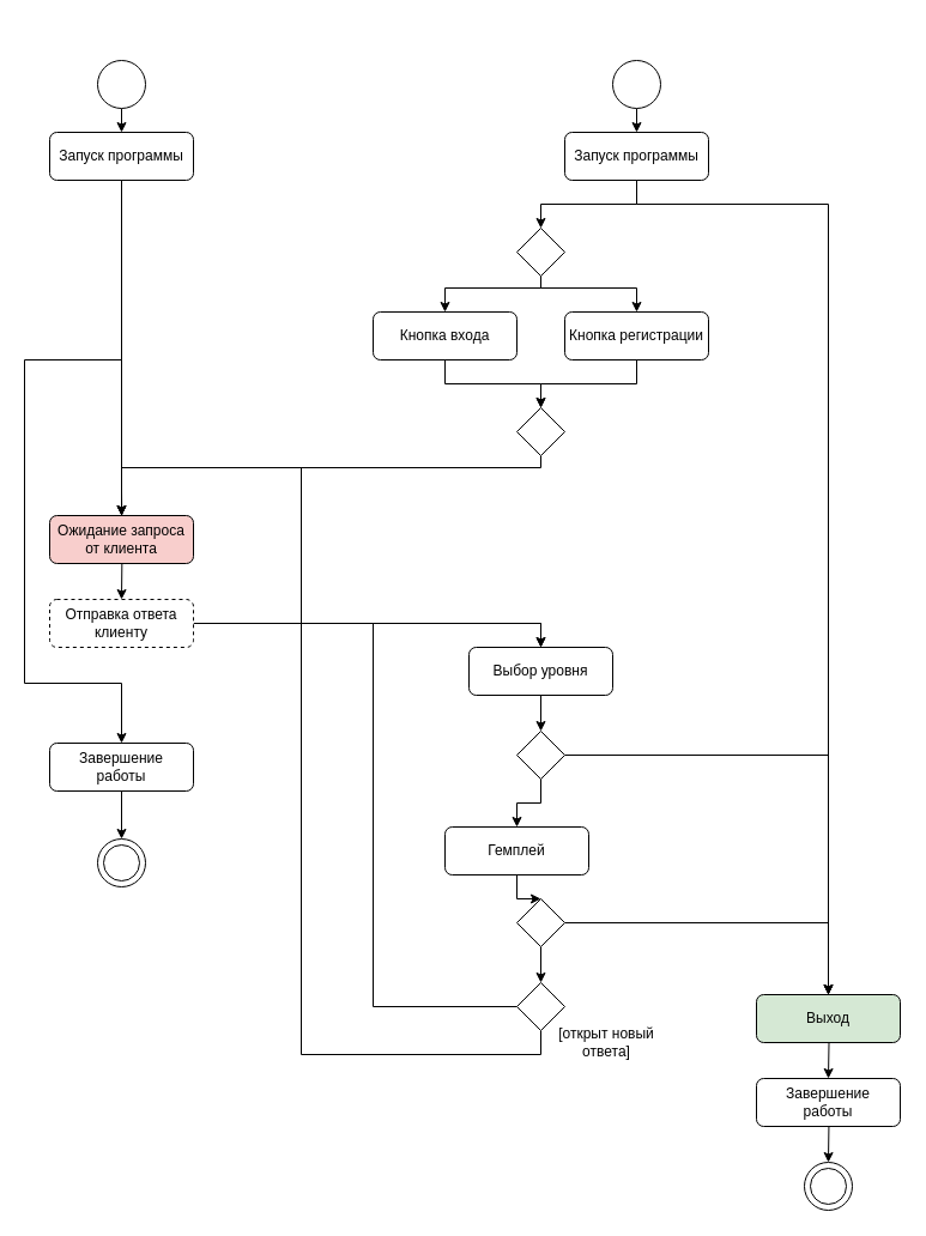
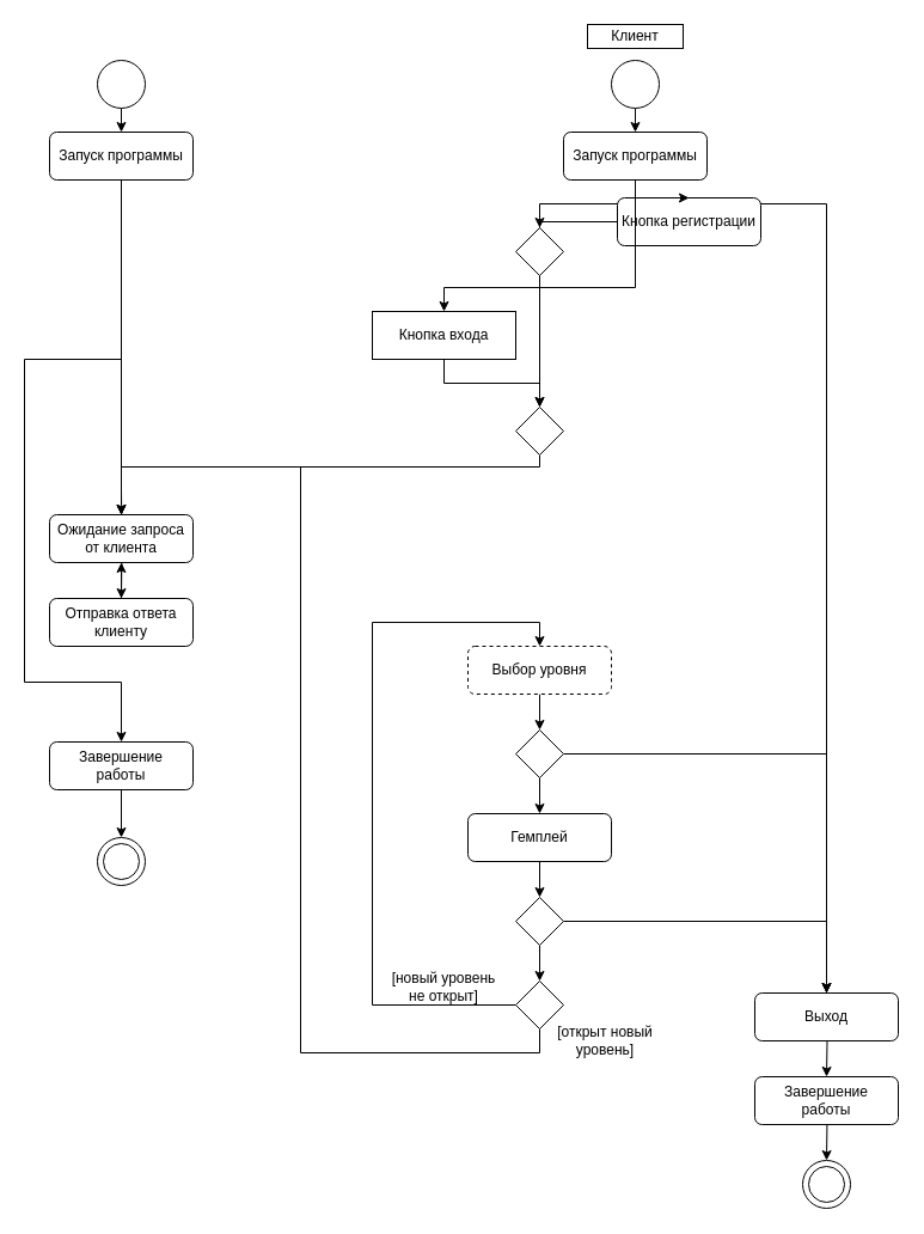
  <mxCell id="0" />
  <mxCell id="1" parent="0" />
+ <mxCell id="2" value="Клиент" style="rounded=0;whiteSpace=wrap;html=1;" parent="1" vertex="1"><mxGeometry x="491" y="20" width="80" height="20" as="geometry" /></mxCell>
  <mxCell id="3" style="edgeStyle=orthogonalEdgeStyle;rounded=0;orthogonalLoop=1;jettySize=auto;html=1;exitX=0.5;exitY=1;exitDx=0;exitDy=0;entryX=0.5;entryY=0;entryDx=0;entryDy=0;" parent="1" source="4" target="8" edge="1"><mxGeometry relative="1" as="geometry" /></mxCell>
  <mxCell id="4" value="" style="ellipse;whiteSpace=wrap;html=1;" parent="1" vertex="1"><mxGeometry x="81" y="50" width="40" height="40" as="geometry" /></mxCell>
  <mxCell id="5" style="edgeStyle=orthogonalEdgeStyle;rounded=0;orthogonalLoop=1;jettySize=auto;html=1;exitX=0.5;exitY=1;exitDx=0;exitDy=0;entryX=0.5;entryY=0;entryDx=0;entryDy=0;" parent="1" source="6" target="11" edge="1"><mxGeometry relative="1" as="geometry" /></mxCell>
  <mxCell id="6" value="" style="ellipse;whiteSpace=wrap;html=1;" parent="1" vertex="1"><mxGeometry x="511" y="50" width="40" height="40" as="geometry" /></mxCell>
  <mxCell id="7" style="edgeStyle=orthogonalEdgeStyle;rounded=0;orthogonalLoop=1;jettySize=auto;html=1;exitX=0.5;exitY=1;exitDx=0;exitDy=0;entryX=0.5;entryY=0;entryDx=0;entryDy=0;" parent="1" source="8" target="14" edge="1"><mxGeometry relative="1" as="geometry" /></mxCell>
  <mxCell id="8" value="Запуск программы" style="rounded=1;whiteSpace=wrap;html=1;" parent="1" vertex="1"><mxGeometry x="41" y="110" width="120" height="40" as="geometry" /></mxCell>
  <mxCell id="9" style="edgeStyle=orthogonalEdgeStyle;rounded=0;orthogonalLoop=1;jettySize=auto;html=1;entryX=0.5;entryY=0;entryDx=0;entryDy=0;" parent="1" source="11" target="20" edge="1"><mxGeometry relative="1" as="geometry"><Array as="points"><mxPoint x="531" y="170" /><mxPoint x="691" y="170" /></Array></mxGeometry></mxCell>
  <mxCell id="10" style="edgeStyle=orthogonalEdgeStyle;rounded=0;orthogonalLoop=1;jettySize=auto;html=1;" edge="1" parent="1" source="11" target="42"><mxGeometry relative="1" as="geometry" /></mxCell>
  <mxCell id="11" value="Запуск программы" style="rounded=1;whiteSpace=wrap;html=1;" parent="1" vertex="1"><mxGeometry x="471" y="110" width="120" height="40" as="geometry" /></mxCell>
  <mxCell id="12" style="edgeStyle=orthogonalEdgeStyle;rounded=0;orthogonalLoop=1;jettySize=auto;html=1;entryX=0.5;entryY=0;entryDx=0;entryDy=0;" parent="1" target="28" edge="1"><mxGeometry relative="1" as="geometry"><mxPoint x="101" y="410" as="sourcePoint" /></mxGeometry></mxCell>
  <mxCell id="13" style="edgeStyle=orthogonalEdgeStyle;rounded=0;orthogonalLoop=1;jettySize=auto;html=1;entryX=0.5;entryY=0;entryDx=0;entryDy=0;" parent="1" source="14" target="24" edge="1"><mxGeometry relative="1" as="geometry"><Array as="points"><mxPoint x="101" y="300" /><mxPoint x="20" y="300" /><mxPoint x="20" y="570" /><mxPoint x="101" y="570" /></Array></mxGeometry></mxCell>
- <mxCell id="14" value="Ожидание запроса от клиента" style="rounded=1;whiteSpace=wrap;html=1;fillColor=#f8cecc;" parent="1" vertex="1"><mxGeometry x="41" y="430" width="120" height="40" as="geometry" /></mxCell>
+ <mxCell id="14" value="Ожидание запроса от клиента" style="rounded=1;whiteSpace=wrap;html=1;" parent="1" vertex="1"><mxGeometry x="41" y="430" width="120" height="40" as="geometry" /></mxCell>
  <mxCell id="15" style="edgeStyle=orthogonalEdgeStyle;rounded=0;orthogonalLoop=1;jettySize=auto;html=1;entryX=0.5;entryY=0;entryDx=0;entryDy=0;" edge="1" parent="1" source="16" target="44"><mxGeometry relative="1" as="geometry" /></mxCell>
- <mxCell id="16" value="Кнопка входа" style="rounded=1;whiteSpace=wrap;html=1;" parent="1" vertex="1"><mxGeometry x="311" y="260" width="120" height="40" as="geometry" /></mxCell>
+ <mxCell id="16" value="Кнопка входа" style="whiteSpace=wrap;html=1;rounded=0;" parent="1" vertex="1"><mxGeometry x="311" y="260" width="120" height="40" as="geometry" /></mxCell>
  <mxCell id="17" style="edgeStyle=orthogonalEdgeStyle;rounded=0;orthogonalLoop=1;jettySize=auto;html=1;" edge="1" parent="1" source="18" target="44"><mxGeometry relative="1" as="geometry" /></mxCell>
- <mxCell id="18" value="Кнопка регистрации" style="rounded=1;whiteSpace=wrap;html=1;" parent="1" vertex="1"><mxGeometry x="471" y="260" width="120" height="40" as="geometry" /></mxCell>
+ <mxCell id="18" value="Кнопка регистрации" style="rounded=1;whiteSpace=wrap;html=1;" parent="1" vertex="1"><mxGeometry x="516" y="165" width="120" height="40" as="geometry" /></mxCell>
  <mxCell id="19" style="edgeStyle=orthogonalEdgeStyle;rounded=0;orthogonalLoop=1;jettySize=auto;html=1;entryX=0.5;entryY=0;entryDx=0;entryDy=0;" parent="1" target="22" edge="1"><mxGeometry relative="1" as="geometry"><mxPoint x="691" y="840" as="sourcePoint" /><mxPoint x="691" y="880" as="targetPoint" /></mxGeometry></mxCell>
- <mxCell id="20" value="Выход" style="rounded=1;whiteSpace=wrap;html=1;fillColor=#d5e8d4;" parent="1" vertex="1"><mxGeometry x="631" y="830" width="120" height="40" as="geometry" /></mxCell>
+ <mxCell id="20" value="Выход" style="rounded=1;whiteSpace=wrap;html=1;" parent="1" vertex="1"><mxGeometry x="631" y="830" width="120" height="40" as="geometry" /></mxCell>
  <mxCell id="21" style="edgeStyle=orthogonalEdgeStyle;rounded=0;orthogonalLoop=1;jettySize=auto;html=1;exitX=0.5;exitY=1;exitDx=0;exitDy=0;entryX=0.5;entryY=0;entryDx=0;entryDy=0;" parent="1" target="31" edge="1"><mxGeometry relative="1" as="geometry"><mxPoint x="691" y="900" as="sourcePoint" /></mxGeometry></mxCell>
  <mxCell id="22" value="Завершение&lt;br&gt;работы" style="rounded=1;whiteSpace=wrap;html=1;" parent="1" vertex="1"><mxGeometry x="631" y="900" width="120" height="40" as="geometry" /></mxCell>
  <mxCell id="23" style="edgeStyle=orthogonalEdgeStyle;rounded=0;orthogonalLoop=1;jettySize=auto;html=1;exitX=0.5;exitY=1;exitDx=0;exitDy=0;entryX=0.5;entryY=0;entryDx=0;entryDy=0;" parent="1" source="24" target="29" edge="1"><mxGeometry relative="1" as="geometry" /></mxCell>
  <mxCell id="24" value="Завершение&lt;br&gt;работы" style="rounded=1;whiteSpace=wrap;html=1;" parent="1" vertex="1"><mxGeometry x="41" y="620" width="120" height="40" as="geometry" /></mxCell>
  <mxCell id="25" style="edgeStyle=orthogonalEdgeStyle;rounded=0;orthogonalLoop=1;jettySize=auto;html=1;entryX=0.5;entryY=0;entryDx=0;entryDy=0;" edge="1" parent="1" source="26" target="47"><mxGeometry relative="1" as="geometry" /></mxCell>
- <mxCell id="26" value="Выбор уровня" style="rounded=1;whiteSpace=wrap;html=1;" parent="1" vertex="1"><mxGeometry x="391" y="540" width="120" height="40" as="geometry" /></mxCell>
- <mxCell id="27" style="edgeStyle=orthogonalEdgeStyle;rounded=0;orthogonalLoop=1;jettySize=auto;html=1;entryX=0.5;entryY=0;entryDx=0;entryDy=0;" edge="1" parent="1" source="28" target="26"><mxGeometry relative="1" as="geometry"><mxPoint x="451" y="540" as="targetPoint" /></mxGeometry></mxCell>
- <mxCell id="28" value="Отправка ответа клиенту" style="rounded=1;whiteSpace=wrap;html=1;dashed=1;" parent="1" vertex="1"><mxGeometry x="41" y="500" width="120" height="40" as="geometry" /></mxCell>
+ <mxCell id="26" value="Выбор уровня" style="rounded=1;whiteSpace=wrap;html=1;dashed=1;" parent="1" vertex="1"><mxGeometry x="391" y="540" width="120" height="40" as="geometry" /></mxCell>
+ <mxCell id="27" style="edgeStyle=orthogonalEdgeStyle;rounded=0;orthogonalLoop=1;jettySize=auto;html=1;" edge="1" parent="1" source="28" target="14"><mxGeometry relative="1" as="geometry"><mxPoint x="451" y="540" as="targetPoint" /></mxGeometry></mxCell>
+ <mxCell id="28" value="Отправка ответа клиенту" style="rounded=1;whiteSpace=wrap;html=1;" parent="1" vertex="1"><mxGeometry x="41" y="500" width="120" height="40" as="geometry" /></mxCell>
  <mxCell id="29" value="" style="ellipse;whiteSpace=wrap;html=1;" parent="1" vertex="1"><mxGeometry x="81" y="700" width="40" height="40" as="geometry" /></mxCell>
  <mxCell id="30" value="" style="ellipse;whiteSpace=wrap;html=1;" parent="1" vertex="1"><mxGeometry x="86" y="705" width="30" height="30" as="geometry" /></mxCell>
  <mxCell id="31" value="" style="ellipse;whiteSpace=wrap;html=1;" parent="1" vertex="1"><mxGeometry x="671" y="970" width="40" height="40" as="geometry" /></mxCell>
  <mxCell id="32" value="" style="ellipse;whiteSpace=wrap;html=1;" parent="1" vertex="1"><mxGeometry x="676" y="975" width="30" height="30" as="geometry" /></mxCell>
  <mxCell id="33" style="edgeStyle=orthogonalEdgeStyle;rounded=0;orthogonalLoop=1;jettySize=auto;html=1;" edge="1" parent="1" source="35"><mxGeometry relative="1" as="geometry"><mxPoint x="101" y="430" as="targetPoint" /><Array as="points"><mxPoint x="451" y="880" /><mxPoint x="251" y="880" /><mxPoint x="251" y="390" /><mxPoint x="101" y="390" /></Array></mxGeometry></mxCell>
  <mxCell id="34" style="edgeStyle=orthogonalEdgeStyle;rounded=0;orthogonalLoop=1;jettySize=auto;html=1;exitX=0;exitY=0.5;exitDx=0;exitDy=0;entryX=0.5;entryY=0;entryDx=0;entryDy=0;" edge="1" parent="1" source="35" target="26"><mxGeometry relative="1" as="geometry"><Array as="points"><mxPoint x="311" y="840" /><mxPoint x="311" y="520" /><mxPoint x="451" y="520" /></Array></mxGeometry></mxCell>
  <mxCell id="35" value="" style="rhombus;whiteSpace=wrap;html=1;" parent="1" vertex="1"><mxGeometry x="431" y="820" width="40" height="40" as="geometry" /></mxCell>
  <mxCell id="36" value="" style="edgeStyle=orthogonalEdgeStyle;rounded=0;orthogonalLoop=1;jettySize=auto;html=1;" edge="1" parent="1" source="37" target="51"><mxGeometry relative="1" as="geometry" /></mxCell>
- <mxCell id="37" value="Гемплей" style="rounded=1;whiteSpace=wrap;html=1;" parent="1" vertex="1"><mxGeometry x="371" y="690" width="120" height="40" as="geometry" /></mxCell>
- <mxCell id="38" value="[открыт новый ответа]" style="text;html=1;align=center;verticalAlign=middle;whiteSpace=wrap;rounded=0;" parent="1" vertex="1"><mxGeometry x="461" y="855" width="90" height="30" as="geometry" /></mxCell>
+ <mxCell id="37" value="Гемплей" style="rounded=1;whiteSpace=wrap;html=1;" parent="1" vertex="1"><mxGeometry x="391" y="680" width="120" height="40" as="geometry" /></mxCell>
+ <mxCell id="38" value="[открыт новый уровень]" style="text;html=1;align=center;verticalAlign=middle;whiteSpace=wrap;rounded=0;" parent="1" vertex="1"><mxGeometry x="461" y="855" width="90" height="30" as="geometry" /></mxCell>
+ <mxCell id="39" value="[новый уровень не открыт]" style="text;html=1;align=center;verticalAlign=middle;whiteSpace=wrap;rounded=0;" parent="1" vertex="1"><mxGeometry x="326" y="810" width="90" height="30" as="geometry" /></mxCell>
  <mxCell id="40" style="edgeStyle=orthogonalEdgeStyle;rounded=0;orthogonalLoop=1;jettySize=auto;html=1;entryX=0.5;entryY=0;entryDx=0;entryDy=0;" edge="1" parent="1" source="42" target="16"><mxGeometry relative="1" as="geometry"><Array as="points"><mxPoint x="451" y="240" /><mxPoint x="371" y="240" /></Array></mxGeometry></mxCell>
  <mxCell id="41" style="edgeStyle=orthogonalEdgeStyle;rounded=0;orthogonalLoop=1;jettySize=auto;html=1;entryX=0.5;entryY=0;entryDx=0;entryDy=0;" edge="1" parent="1" source="42" target="18"><mxGeometry relative="1" as="geometry"><Array as="points"><mxPoint x="451" y="240" /><mxPoint x="531" y="240" /></Array></mxGeometry></mxCell>
  <mxCell id="42" value="" style="rhombus;whiteSpace=wrap;html=1;" vertex="1" parent="1"><mxGeometry x="431" y="190" width="40" height="40" as="geometry" /></mxCell>
  <mxCell id="43" style="edgeStyle=orthogonalEdgeStyle;rounded=0;orthogonalLoop=1;jettySize=auto;html=1;entryX=0.5;entryY=0;entryDx=0;entryDy=0;" edge="1" parent="1" source="44" target="14"><mxGeometry relative="1" as="geometry"><Array as="points"><mxPoint x="451" y="390" /><mxPoint x="101" y="390" /></Array></mxGeometry></mxCell>
  <mxCell id="44" value="" style="rhombus;whiteSpace=wrap;html=1;" vertex="1" parent="1"><mxGeometry x="431" y="340" width="40" height="40" as="geometry" /></mxCell>
  <mxCell id="45" style="edgeStyle=orthogonalEdgeStyle;rounded=0;orthogonalLoop=1;jettySize=auto;html=1;entryX=0.5;entryY=0;entryDx=0;entryDy=0;" edge="1" parent="1" source="47" target="20"><mxGeometry relative="1" as="geometry"><Array as="points"><mxPoint x="691" y="630" /></Array></mxGeometry></mxCell>
  <mxCell id="46" style="edgeStyle=orthogonalEdgeStyle;rounded=0;orthogonalLoop=1;jettySize=auto;html=1;exitX=0.5;exitY=1;exitDx=0;exitDy=0;entryX=0.5;entryY=0;entryDx=0;entryDy=0;" edge="1" parent="1" source="47" target="37"><mxGeometry relative="1" as="geometry" /></mxCell>
  <mxCell id="47" value="" style="rhombus;whiteSpace=wrap;html=1;" vertex="1" parent="1"><mxGeometry x="431" y="610" width="40" height="40" as="geometry" /></mxCell>
  <mxCell id="48" style="edgeStyle=orthogonalEdgeStyle;rounded=0;orthogonalLoop=1;jettySize=auto;html=1;" edge="1" parent="1" source="51"><mxGeometry relative="1" as="geometry"><mxPoint x="691" y="830" as="targetPoint" /><Array as="points"><mxPoint x="691" y="770" /></Array></mxGeometry></mxCell>
  <mxCell id="49" style="edgeStyle=orthogonalEdgeStyle;rounded=0;orthogonalLoop=1;jettySize=auto;html=1;entryX=0.5;entryY=0;entryDx=0;entryDy=0;" edge="1" parent="1" source="51" target="35"><mxGeometry relative="1" as="geometry"><mxPoint x="451" y="770" as="sourcePoint" /></mxGeometry></mxCell>
  <mxCell id="50" value="" style="edgeStyle=orthogonalEdgeStyle;rounded=0;orthogonalLoop=1;jettySize=auto;html=1;entryX=0.5;entryY=0;entryDx=0;entryDy=0;" edge="1" parent="1" target="51"><mxGeometry relative="1" as="geometry"><mxPoint x="451" y="770" as="sourcePoint" /><mxPoint x="451" y="820" as="targetPoint" /></mxGeometry></mxCell>
  <mxCell id="51" value="" style="rhombus;whiteSpace=wrap;html=1;" vertex="1" parent="1"><mxGeometry x="431" y="750" width="40" height="40" as="geometry" /></mxCell>
